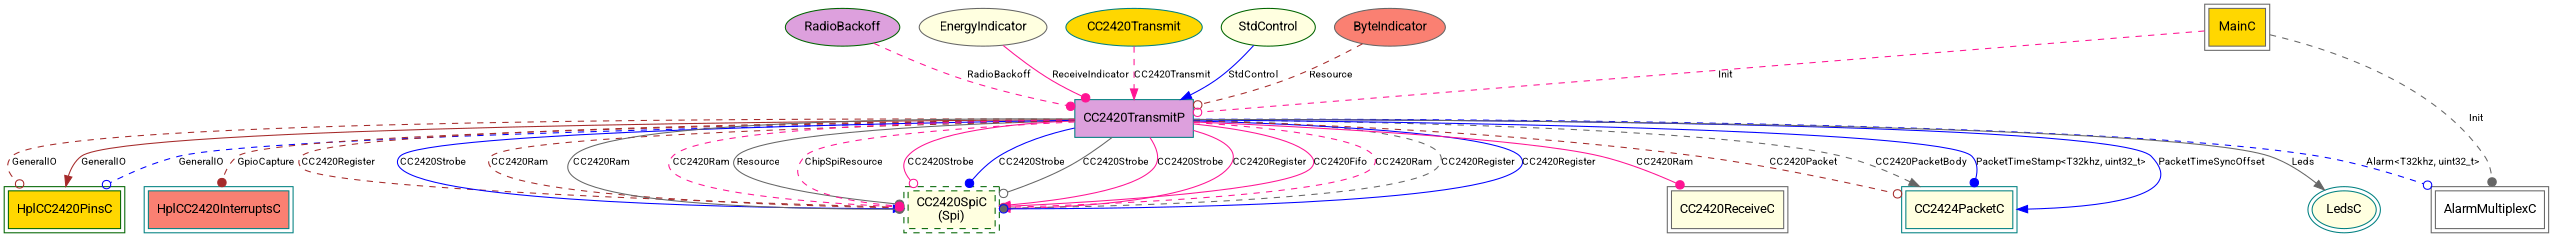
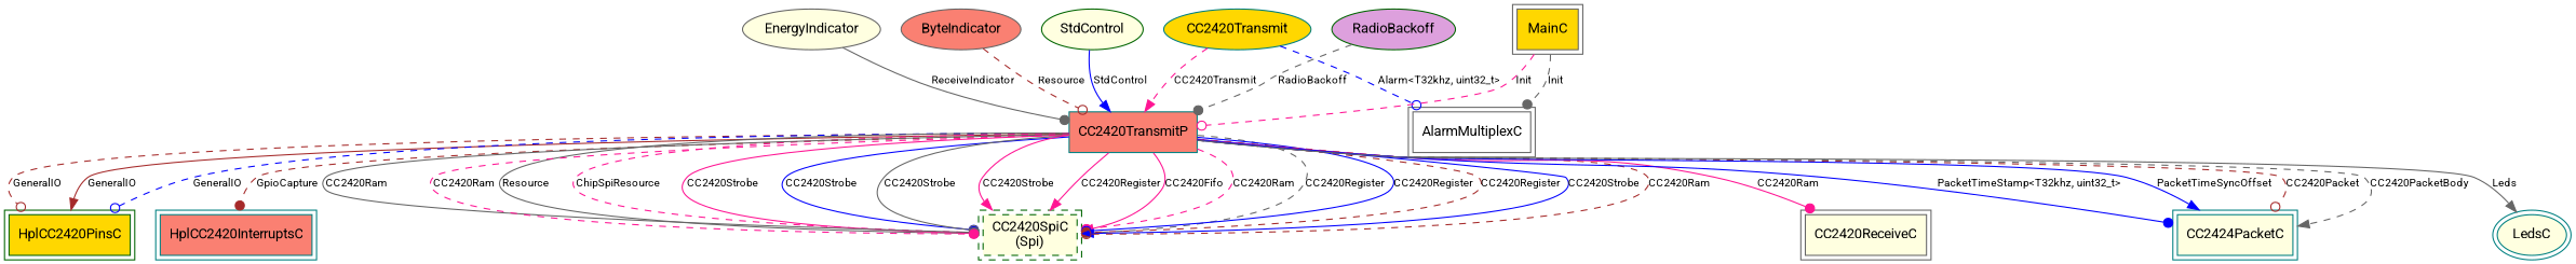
  digraph {
    fontname=Roboto
    node [color=teal fillcolor=lightyellow fontname=Roboto fontsize=12 shape=box style=filled peripheries=2]
    edge [arrowhead=dot color=deeppink fontname=Roboto fontsize=10 style=dashed]
    n1 [color=darkgreen fillcolor=plum label=RadioBackoff shape=ellipse peripheries=""]
-   CC2420TransmitP [fillcolor=plum peripheries=""]
+   CC2420TransmitP [fillcolor=salmon peripheries=""]
    AlarmMultiplexC [color=gray40 fillcolor=white]
    HplCC2420PinsC [color=darkgreen fillcolor=gold]
    HplCC2420InterruptsC [fillcolor=salmon]
    n6 [color=darkgreen label="CC2420SpiC\n(Spi)" style="dashed,filled"]
    CC2420ReceiveC [color=gray40]
    n8 [label=CC2424PacketC]
    LedsC [shape=ellipse]
    n10 [color=gray40 label=EnergyIndicator shape=ellipse peripheries=""]
    n11 [fillcolor=gold label=CC2420Transmit shape=ellipse peripheries=""]
    n12 [color=darkgreen label=StdControl shape=ellipse peripheries=""]
    n13 [color=gray40 fillcolor=salmon label=ByteIndicator shape=ellipse peripheries=""]
    MainC [color=gray40 fillcolor=gold]
-   n1 -> CC2420TransmitP [label=RadioBackoff]
-   CC2420TransmitP -> AlarmMultiplexC [arrowhead=odot color=blue label="Alarm<T32khz, uint32_t>"]
+   n1 -> CC2420TransmitP [color=gray40 label=RadioBackoff]
+   n11 -> AlarmMultiplexC [arrowhead=odot color=blue label="Alarm<T32khz, uint32_t>"]
    CC2420TransmitP -> HplCC2420PinsC [arrowhead=odot color=brown label=GeneralIO]
    CC2420TransmitP -> HplCC2420PinsC [arrowhead=normal color=brown label=GeneralIO style=solid]
    CC2420TransmitP -> HplCC2420PinsC [arrowhead=odot color=blue label=GeneralIO]
    CC2420TransmitP -> HplCC2420InterruptsC [color=brown label=GpioCapture]
    CC2420TransmitP -> n6 [color=gray40 label=Resource style=solid]
    CC2420TransmitP -> n6 [label=ChipSpiResource]
    CC2420TransmitP -> n6 [arrowhead=odot label=CC2420Strobe style=solid]
    CC2420TransmitP -> n6 [color=blue label=CC2420Strobe style=solid]
    CC2420TransmitP -> n6 [arrowhead=odot color=gray40 label=CC2420Strobe style=solid]
    CC2420TransmitP -> n6 [arrowhead=normal label=CC2420Strobe style=solid]
    CC2420TransmitP -> n6 [arrowhead=normal label=CC2420Register style=solid]
    CC2420TransmitP -> n6 [arrowhead=normal label=CC2420Fifo style=solid]
    CC2420TransmitP -> n6 [label=CC2420Ram]
    CC2420TransmitP -> n6 [color=gray40 label=CC2420Register]
    CC2420TransmitP -> n6 [arrowhead=odot color=blue label=CC2420Register style=solid]
    CC2420TransmitP -> n6 [color=brown label=CC2420Register]
    CC2420TransmitP -> n6 [arrowhead=normal color=blue label=CC2420Strobe style=solid]
    CC2420TransmitP -> n6 [arrowhead=odot color=brown label=CC2420Ram]
    CC2420TransmitP -> n6 [color=gray40 label=CC2420Ram style=solid]
    CC2420TransmitP -> n6 [label=CC2420Ram]
    CC2420TransmitP -> CC2420ReceiveC [label=CC2420Ram style=solid]
    CC2420TransmitP -> n8 [arrowhead=odot color=brown label=CC2420Packet]
    CC2420TransmitP -> n8 [arrowhead=normal color=gray40 label=CC2420PacketBody]
    CC2420TransmitP -> n8 [color=blue label="PacketTimeStamp<T32khz, uint32_t>" style=solid]
    CC2420TransmitP -> n8 [arrowhead=normal color=blue label=PacketTimeSyncOffset style=solid]
    CC2420TransmitP -> LedsC [arrowhead=normal color=gray40 label=Leds style=solid]
-   n10 -> CC2420TransmitP [label=ReceiveIndicator style=solid]
+   n10 -> CC2420TransmitP [color=gray40 label=ReceiveIndicator style=solid]
    n11 -> CC2420TransmitP [arrowhead=normal label=CC2420Transmit]
    n12 -> CC2420TransmitP [arrowhead=normal color=blue label=StdControl style=solid]
    n13 -> CC2420TransmitP [arrowhead=odot color=brown label=Resource]
    MainC -> CC2420TransmitP [arrowhead=odot label=Init]
    MainC -> AlarmMultiplexC [color=gray40 label=Init]
  }
